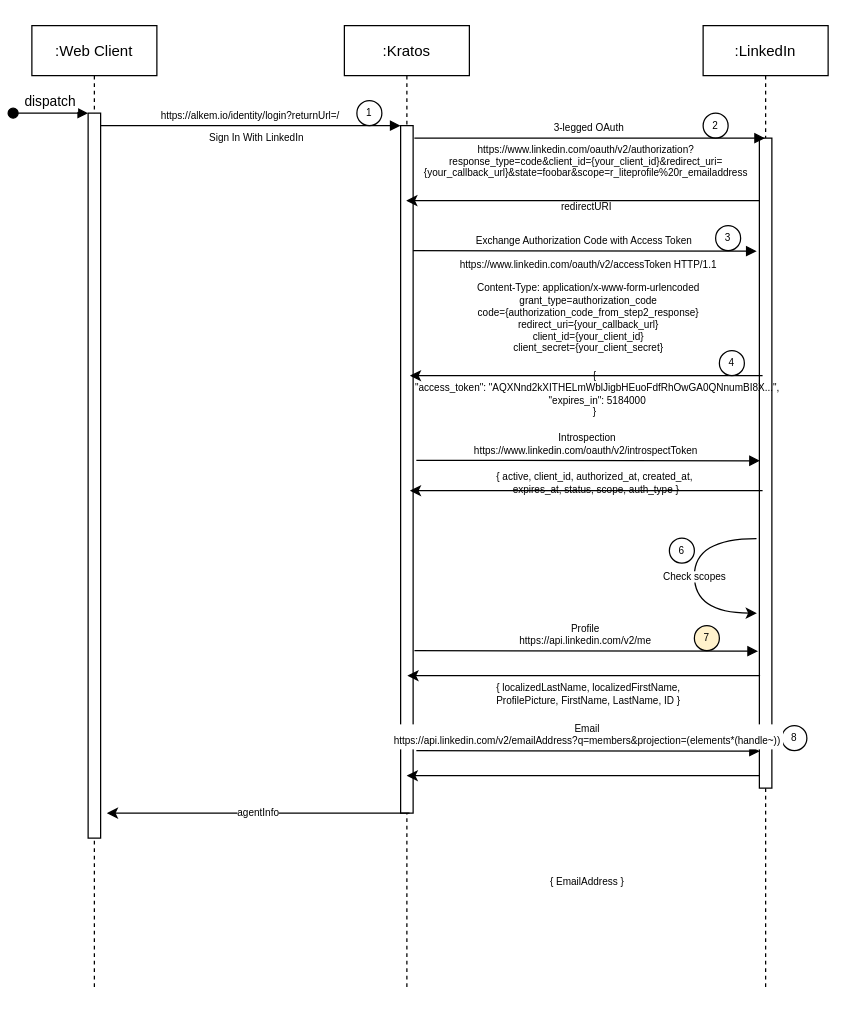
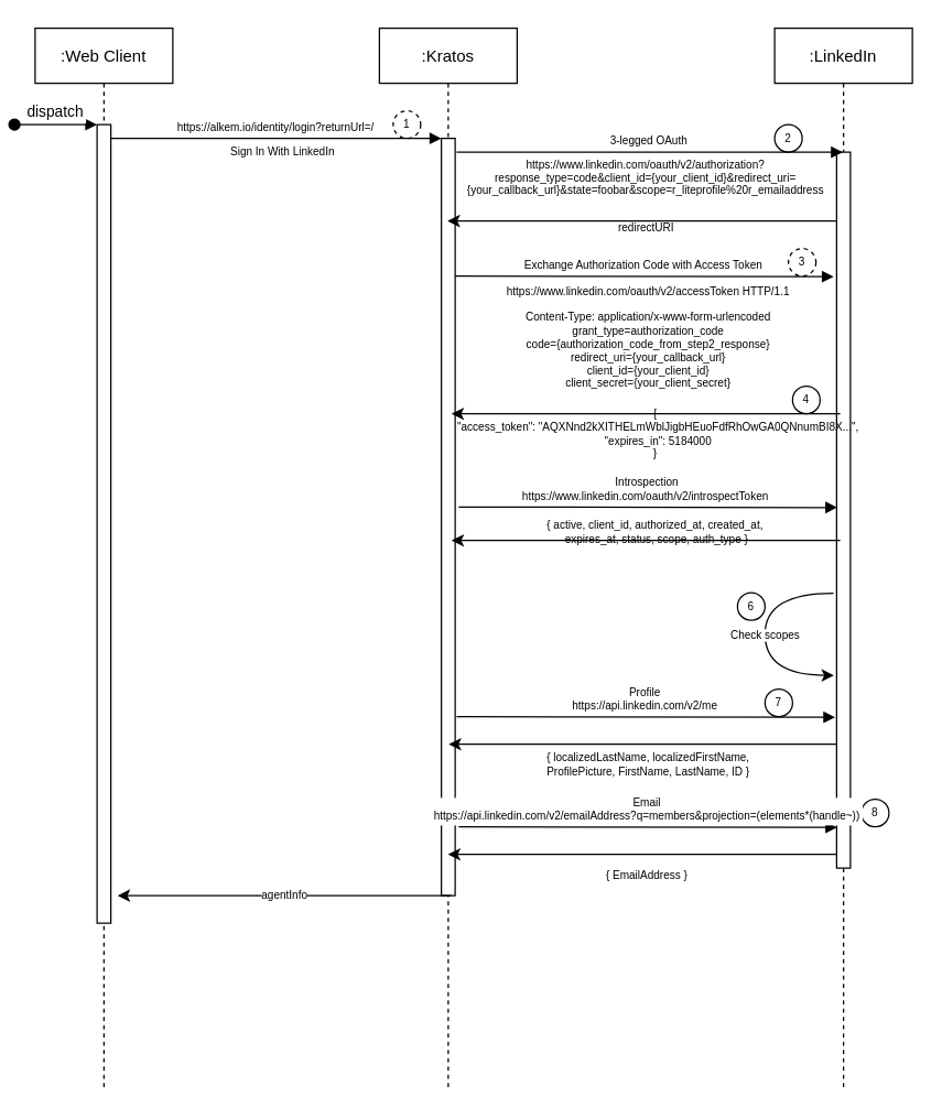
  <mxCell id="0" />
  <mxCell id="1" parent="0" />
  <mxCell id="2" value=":Web Client" style="shape=umlLifeline;perimeter=lifelinePerimeter;container=1;collapsible=0;recursiveResize=0;rounded=0;shadow=0;strokeWidth=1;" parent="1" vertex="1"><mxGeometry x="20" y="20" width="100" height="770" as="geometry" /></mxCell>
  <mxCell id="3" value="" style="points=[];perimeter=orthogonalPerimeter;rounded=0;shadow=0;strokeWidth=1;" parent="2" vertex="1"><mxGeometry x="45" y="70" width="10" height="580" as="geometry" /></mxCell>
  <mxCell id="4" value="dispatch" style="verticalAlign=bottom;startArrow=oval;endArrow=block;startSize=8;shadow=0;strokeWidth=1;" parent="2" target="3" edge="1"><mxGeometry relative="1" as="geometry"><mxPoint x="-15" y="70" as="sourcePoint" /></mxGeometry></mxCell>
  <mxCell id="5" value=":Kratos" style="shape=umlLifeline;perimeter=lifelinePerimeter;container=1;collapsible=0;recursiveResize=0;rounded=0;shadow=0;strokeWidth=1;" parent="1" vertex="1"><mxGeometry x="270" y="20" width="100" height="770" as="geometry" /></mxCell>
  <mxCell id="6" value="" style="points=[];perimeter=orthogonalPerimeter;rounded=0;shadow=0;strokeWidth=1;" parent="5" vertex="1"><mxGeometry x="45" y="80" width="10" height="550" as="geometry" /></mxCell>
- <mxCell id="7" value="1" style="ellipse;whiteSpace=wrap;html=1;aspect=fixed;fontSize=8;" vertex="1" parent="5"><mxGeometry x="10" y="60" width="20" height="20" as="geometry" /></mxCell>
+ <mxCell id="7" value="1" style="ellipse;whiteSpace=wrap;html=1;aspect=fixed;fontSize=8;dashed=1;" vertex="1" parent="5"><mxGeometry x="10" y="60" width="20" height="20" as="geometry" /></mxCell>
  <mxCell id="8" value="https://alkem.io/identity/login?returnUrl=/" style="verticalAlign=bottom;endArrow=block;entryX=0;entryY=0;shadow=0;strokeWidth=1;fontSize=8;" parent="1" source="3" target="6" edge="1"><mxGeometry relative="1" as="geometry"><mxPoint x="175" y="100" as="sourcePoint" /></mxGeometry></mxCell>
  <mxCell id="9" value=":LinkedIn" style="shape=umlLifeline;perimeter=lifelinePerimeter;container=1;collapsible=0;recursiveResize=0;rounded=0;shadow=0;strokeWidth=1;" vertex="1" parent="1"><mxGeometry x="557" y="20" width="100" height="770" as="geometry" /></mxCell>
  <mxCell id="10" value="" style="points=[];perimeter=orthogonalPerimeter;rounded=0;shadow=0;strokeWidth=1;" vertex="1" parent="9"><mxGeometry x="45" y="90" width="10" height="520" as="geometry" /></mxCell>
  <mxCell id="11" value="Introspection &#10;https://www.linkedin.com/oauth/v2/introspectToken " style="verticalAlign=bottom;endArrow=block;entryX=-0.114;entryY=0.065;shadow=0;strokeWidth=1;fontSize=8;entryDx=0;entryDy=0;entryPerimeter=0;fontStyle=0" edge="1" parent="9"><mxGeometry relative="1" as="geometry"><mxPoint x="-229.43" y="347.71" as="sourcePoint" /><mxPoint x="45.43" y="348.11" as="targetPoint" /></mxGeometry></mxCell>
  <mxCell id="12" value="Check scopes" style="edgeStyle=orthogonalEdgeStyle;curved=1;rounded=0;orthogonalLoop=1;jettySize=auto;html=1;fontSize=8;exitX=-0.229;exitY=0.616;exitDx=0;exitDy=0;exitPerimeter=0;" edge="1" parent="9" source="10"><mxGeometry relative="1" as="geometry"><mxPoint x="43" y="470" as="targetPoint" /><Array as="points"><mxPoint x="-7" y="410" /><mxPoint x="-7" y="470" /></Array></mxGeometry></mxCell>
  <mxCell id="13" style="edgeStyle=orthogonalEdgeStyle;rounded=0;orthogonalLoop=1;jettySize=auto;html=1;fontSize=8;" edge="1" parent="9"><mxGeometry relative="1" as="geometry"><mxPoint x="45.0" y="600" as="sourcePoint" /><mxPoint x="-237.141" y="600.029" as="targetPoint" /><Array as="points"><mxPoint x="-137.07" y="600" /><mxPoint x="-137.07" y="600" /></Array></mxGeometry></mxCell>
  <mxCell id="14" value="2" style="ellipse;whiteSpace=wrap;html=1;aspect=fixed;fontSize=8;" vertex="1" parent="9"><mxGeometry y="70" width="20" height="20" as="geometry" /></mxCell>
- <mxCell id="15" value="3" style="ellipse;whiteSpace=wrap;html=1;aspect=fixed;fontSize=8;" vertex="1" parent="9"><mxGeometry x="10" y="160" width="20" height="20" as="geometry" /></mxCell>
+ <mxCell id="15" value="3" style="ellipse;whiteSpace=wrap;html=1;aspect=fixed;fontSize=8;dashed=1;" vertex="1" parent="9"><mxGeometry x="10" y="160" width="20" height="20" as="geometry" /></mxCell>
  <mxCell id="16" value="8" style="ellipse;whiteSpace=wrap;html=1;aspect=fixed;fontSize=8;" vertex="1" parent="9"><mxGeometry x="63" y="560" width="20" height="20" as="geometry" /></mxCell>
  <mxCell id="17" value="Sign In With LinkedIn" style="text;html=1;strokeColor=none;fillColor=none;align=center;verticalAlign=middle;whiteSpace=wrap;rounded=0;fontSize=8;" vertex="1" parent="1"><mxGeometry x="150" y="100" width="100" height="20" as="geometry" /></mxCell>
  <mxCell id="18" value="3-legged OAuth" style="verticalAlign=bottom;endArrow=block;shadow=0;strokeWidth=1;fontSize=8;" edge="1" parent="1" target="9"><mxGeometry relative="1" as="geometry"><mxPoint x="326" y="110" as="sourcePoint" /><mxPoint x="594.86" y="109.92" as="targetPoint" /></mxGeometry></mxCell>
  <mxCell id="19" style="edgeStyle=orthogonalEdgeStyle;rounded=0;orthogonalLoop=1;jettySize=auto;html=1;fontSize=8;" edge="1" parent="1" target="5"><mxGeometry relative="1" as="geometry"><mxPoint x="602.07" y="160" as="sourcePoint" /><mxPoint x="422.999" y="160" as="targetPoint" /><Array as="points"><mxPoint x="420" y="160" /><mxPoint x="420" y="160" /></Array></mxGeometry></mxCell>
  <mxCell id="20" value="https://www.linkedin.com/oauth/v2/authorization?response_type=code&amp;amp;client_id={your_client_id}&amp;amp;redirect_uri={your_callback_url}&amp;amp;state=foobar&amp;amp;scope=r_liteprofile%20r_emailaddress" style="text;html=1;strokeColor=none;fillColor=none;align=center;verticalAlign=middle;whiteSpace=wrap;rounded=0;fontSize=8;" vertex="1" parent="1"><mxGeometry x="350" y="110" width="227" height="38" as="geometry" /></mxCell>
  <mxCell id="21" value="redirectURI" style="text;html=1;strokeColor=none;fillColor=none;align=center;verticalAlign=middle;whiteSpace=wrap;rounded=0;fontSize=8;" vertex="1" parent="1"><mxGeometry x="423.5" y="160" width="80" height="10" as="geometry" /></mxCell>
  <mxCell id="22" value="Exchange Authorization Code with Access Token" style="verticalAlign=bottom;endArrow=block;entryX=-0.114;entryY=0.065;shadow=0;strokeWidth=1;fontSize=8;entryDx=0;entryDy=0;entryPerimeter=0;" edge="1" parent="1"><mxGeometry relative="1" as="geometry"><mxPoint x="325" y="200" as="sourcePoint" /><mxPoint x="599.86" y="200.4" as="targetPoint" /></mxGeometry></mxCell>
  <mxCell id="23" value="&lt;div&gt;https://www.linkedin.com/oauth/v2/accessToken HTTP/1.1&lt;/div&gt;&lt;div&gt;&lt;br&gt;&lt;/div&gt;&lt;div&gt;Content-Type: application/x-www-form-urlencoded&lt;/div&gt;&lt;div&gt;grant_type=authorization_code&lt;/div&gt;&lt;div&gt;code={authorization_code_from_step2_response}&lt;/div&gt;&lt;div&gt;redirect_uri={your_callback_url}&lt;/div&gt;&lt;div&gt;client_id={your_client_id}&lt;/div&gt;&lt;div&gt;client_secret={your_client_secret}&lt;/div&gt;" style="text;html=1;align=center;verticalAlign=middle;resizable=0;points=[];autosize=1;strokeColor=none;fillColor=none;fontSize=8;" vertex="1" parent="1"><mxGeometry x="350" y="200" width="230" height="90" as="geometry" /></mxCell>
  <mxCell id="24" style="edgeStyle=orthogonalEdgeStyle;rounded=0;orthogonalLoop=1;jettySize=auto;html=1;fontSize=8;" edge="1" parent="1"><mxGeometry relative="1" as="geometry"><mxPoint x="604.57" y="300" as="sourcePoint" /><mxPoint x="322.429" y="300.029" as="targetPoint" /><Array as="points"><mxPoint x="422.5" y="300" /><mxPoint x="422.5" y="300" /></Array></mxGeometry></mxCell>
  <mxCell id="25" value="&lt;div&gt;{&lt;/div&gt;&lt;div&gt;&amp;nbsp; &quot;access_token&quot;: &quot;AQXNnd2kXITHELmWblJigbHEuoFdfRhOwGA0QNnumBI8X...&quot;,&lt;/div&gt;&lt;div&gt;&amp;nbsp; &quot;expires_in&quot;: 5184000&lt;/div&gt;&lt;div&gt;}&lt;/div&gt;" style="text;html=1;align=center;verticalAlign=middle;resizable=0;points=[];autosize=1;strokeColor=none;fillColor=none;fontSize=8;" vertex="1" parent="1"><mxGeometry x="310" y="290" width="320" height="50" as="geometry" /></mxCell>
  <mxCell id="26" style="edgeStyle=orthogonalEdgeStyle;rounded=0;orthogonalLoop=1;jettySize=auto;html=1;fontSize=8;" edge="1" parent="1"><mxGeometry relative="1" as="geometry"><mxPoint x="604.57" y="392" as="sourcePoint" /><mxPoint x="322.429" y="392.029" as="targetPoint" /><Array as="points"><mxPoint x="422.5" y="392" /><mxPoint x="422.5" y="392" /></Array></mxGeometry></mxCell>
  <mxCell id="27" value="{ active, client_id, authorized_at, created_at,&lt;br&gt;&amp;nbsp;expires_at, status, scope, auth_type }" style="text;html=1;align=center;verticalAlign=middle;resizable=0;points=[];autosize=1;strokeColor=none;fillColor=none;fontSize=8;" vertex="1" parent="1"><mxGeometry x="380" y="371" width="180" height="30" as="geometry" /></mxCell>
  <mxCell id="28" value="Profile&#10;https://api.linkedin.com/v2/me" style="verticalAlign=bottom;endArrow=block;entryX=-0.114;entryY=0.065;shadow=0;strokeWidth=1;fontSize=8;entryDx=0;entryDy=0;entryPerimeter=0;fontStyle=0" edge="1" parent="1"><mxGeometry relative="1" as="geometry"><mxPoint x="326.07" y="520" as="sourcePoint" /><mxPoint x="600.93" y="520.4" as="targetPoint" /></mxGeometry></mxCell>
  <mxCell id="29" value="{ localizedLastName, localizedFirstName, &lt;br&gt;ProfilePicture, FirstName, LastName, ID }" style="text;html=1;align=center;verticalAlign=middle;resizable=0;points=[];autosize=1;strokeColor=none;fillColor=none;fontSize=8;" vertex="1" parent="1"><mxGeometry x="380" y="540" width="170" height="30" as="geometry" /></mxCell>
  <mxCell id="30" style="edgeStyle=orthogonalEdgeStyle;rounded=0;orthogonalLoop=1;jettySize=auto;html=1;fontSize=8;" edge="1" parent="1"><mxGeometry relative="1" as="geometry"><mxPoint x="602.57" y="540" as="sourcePoint" /><mxPoint x="320.429" y="540.029" as="targetPoint" /><Array as="points"><mxPoint x="420.5" y="540" /><mxPoint x="420.5" y="540" /></Array></mxGeometry></mxCell>
  <mxCell id="31" value="Email&#10;https://api.linkedin.com/v2/emailAddress?q=members&amp;projection=(elements*(handle~))" style="verticalAlign=bottom;endArrow=block;entryX=-0.114;entryY=0.065;shadow=0;strokeWidth=1;fontSize=8;entryDx=0;entryDy=0;entryPerimeter=0;fontStyle=0" edge="1" parent="1"><mxGeometry relative="1" as="geometry"><mxPoint x="327.57" y="600" as="sourcePoint" /><mxPoint x="602.43" y="600.4" as="targetPoint" /></mxGeometry></mxCell>
- <mxCell id="32" value="{ EmailAddress&amp;nbsp;}" style="text;html=1;align=center;verticalAlign=middle;resizable=0;points=[];autosize=1;strokeColor=none;fillColor=none;fontSize=8;" vertex="1" parent="1"><mxGeometry x="423.5" y="695" width="80" height="20" as="geometry" /></mxCell>
+ <mxCell id="32" value="{ EmailAddress&amp;nbsp;}" style="text;html=1;align=center;verticalAlign=middle;resizable=0;points=[];autosize=1;strokeColor=none;fillColor=none;fontSize=8;" vertex="1" parent="1"><mxGeometry x="423.5" y="625" width="80" height="20" as="geometry" /></mxCell>
  <mxCell id="33" value="agentInfo" style="edgeStyle=orthogonalEdgeStyle;rounded=0;orthogonalLoop=1;jettySize=auto;html=1;fontSize=8;" edge="1" parent="1"><mxGeometry relative="1" as="geometry"><mxPoint x="322.14" y="650" as="sourcePoint" /><mxPoint x="80" y="650" as="targetPoint" /><Array as="points"><mxPoint x="140.07" y="650" /><mxPoint x="140.07" y="650" /></Array></mxGeometry></mxCell>
  <mxCell id="34" value="4" style="ellipse;whiteSpace=wrap;html=1;aspect=fixed;fontSize=8;" vertex="1" parent="1"><mxGeometry x="570" y="280" width="20" height="20" as="geometry" /></mxCell>
  <mxCell id="35" value="6" style="ellipse;whiteSpace=wrap;html=1;aspect=fixed;fontSize=8;" vertex="1" parent="1"><mxGeometry x="530" y="430" width="20" height="20" as="geometry" /></mxCell>
- <mxCell id="36" value="7" style="ellipse;whiteSpace=wrap;html=1;aspect=fixed;fontSize=8;fillColor=#fff2cc;" vertex="1" parent="1"><mxGeometry x="550" y="500" width="20" height="20" as="geometry" /></mxCell>
+ <mxCell id="36" value="7" style="ellipse;whiteSpace=wrap;html=1;aspect=fixed;fontSize=8;" vertex="1" parent="1"><mxGeometry x="550" y="500" width="20" height="20" as="geometry" /></mxCell>
